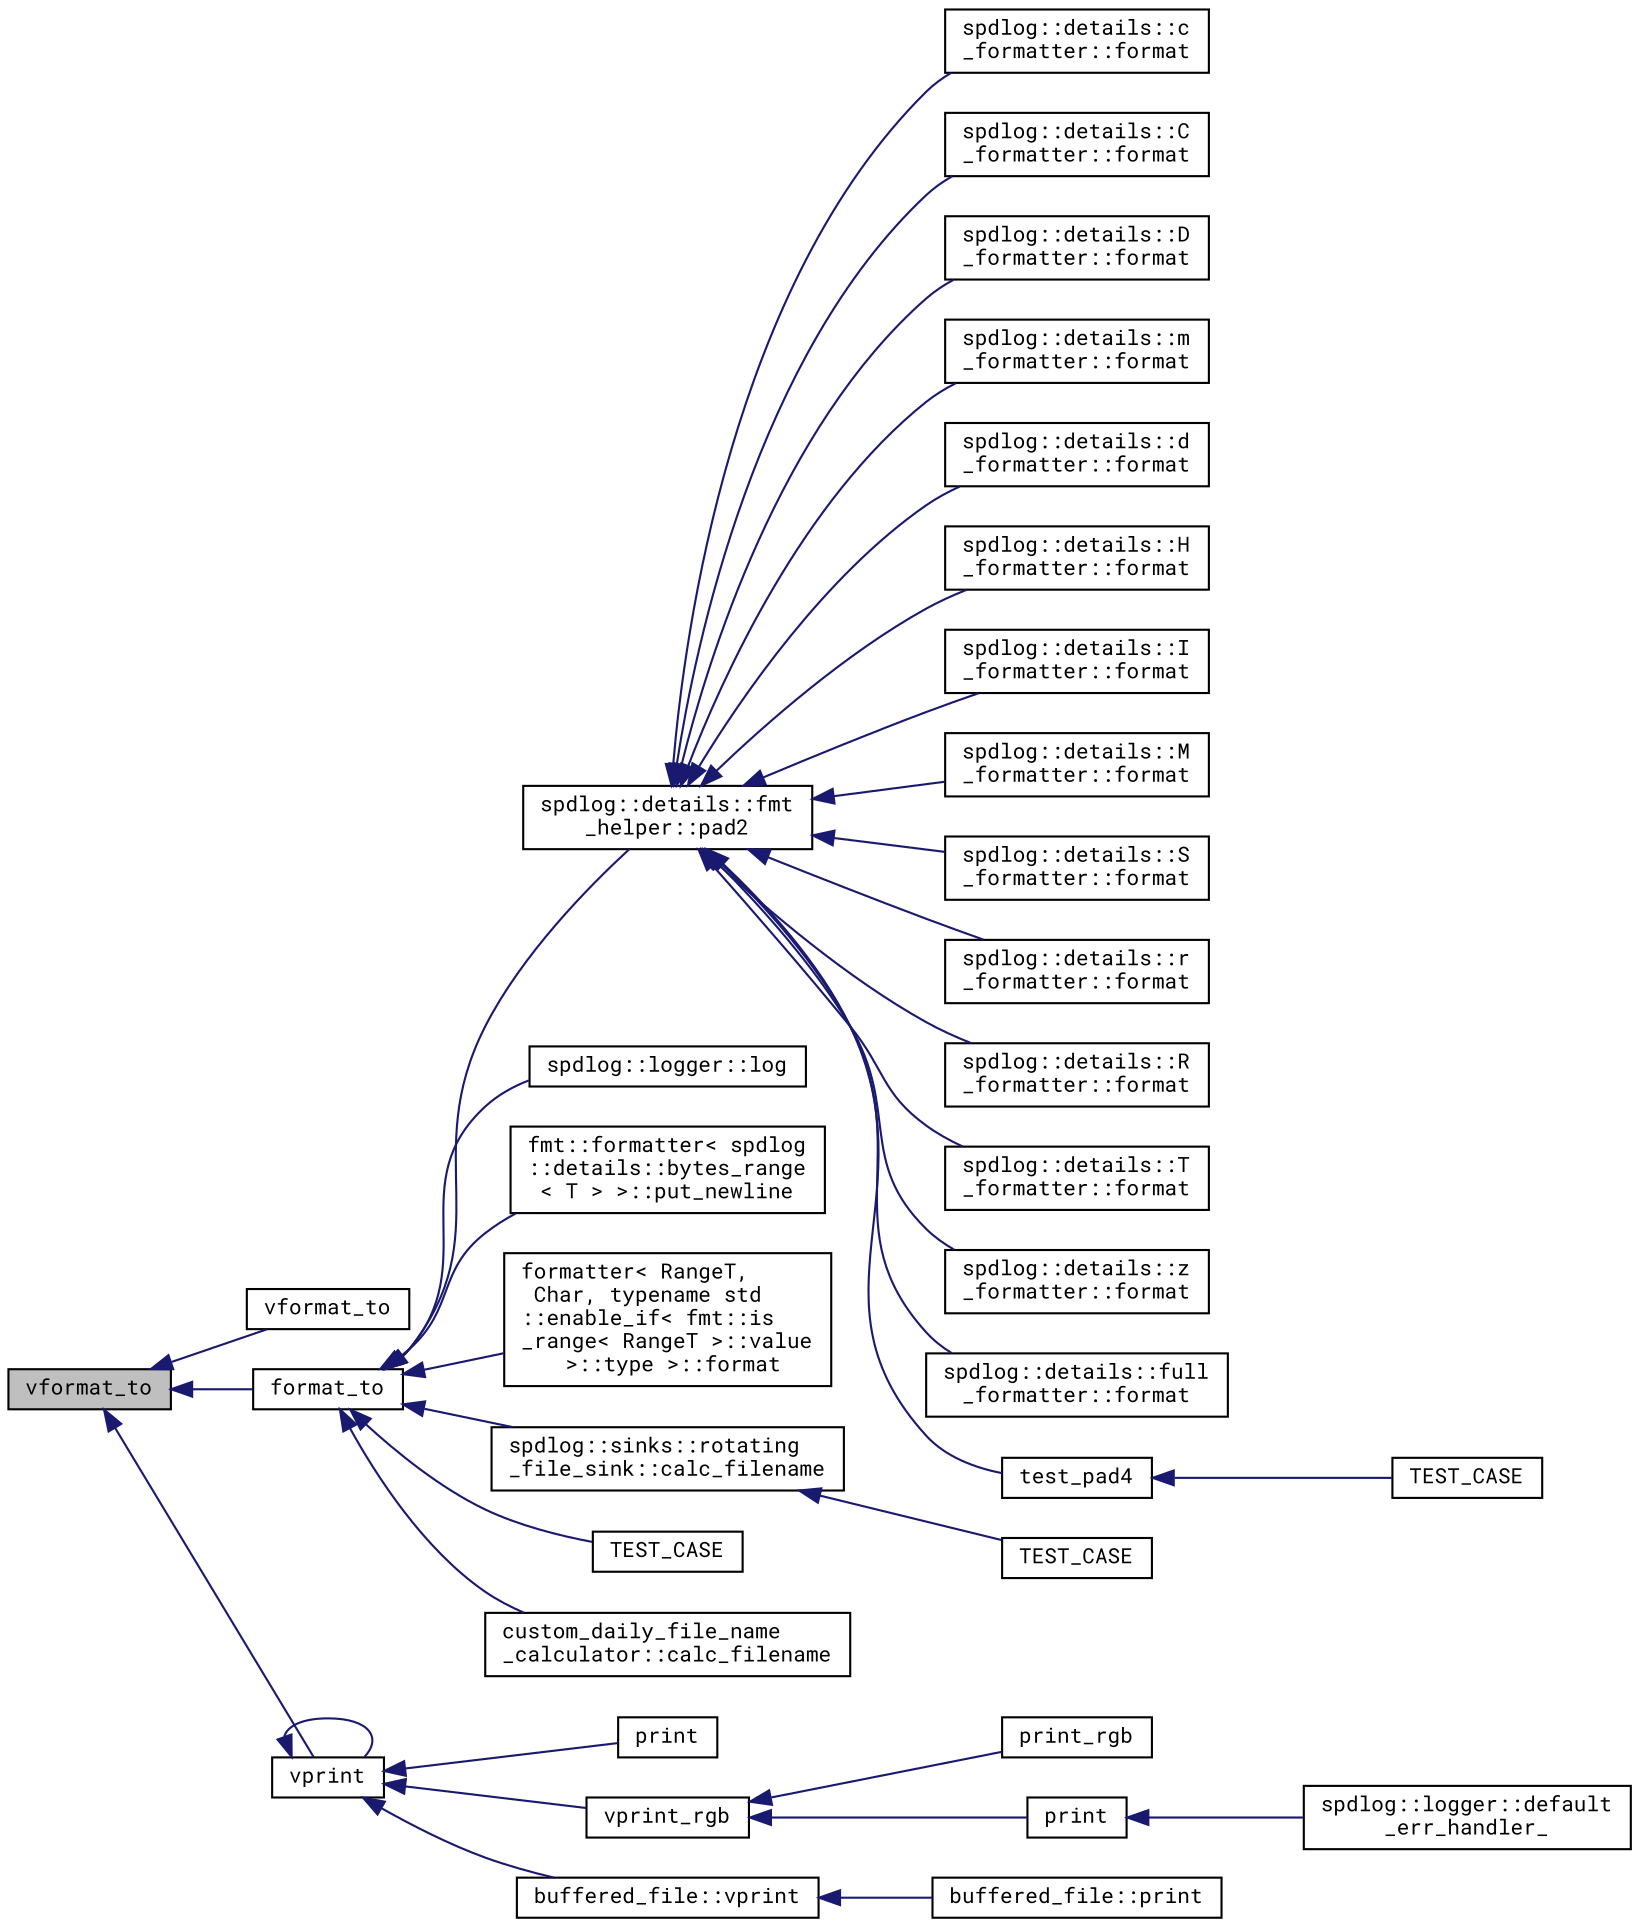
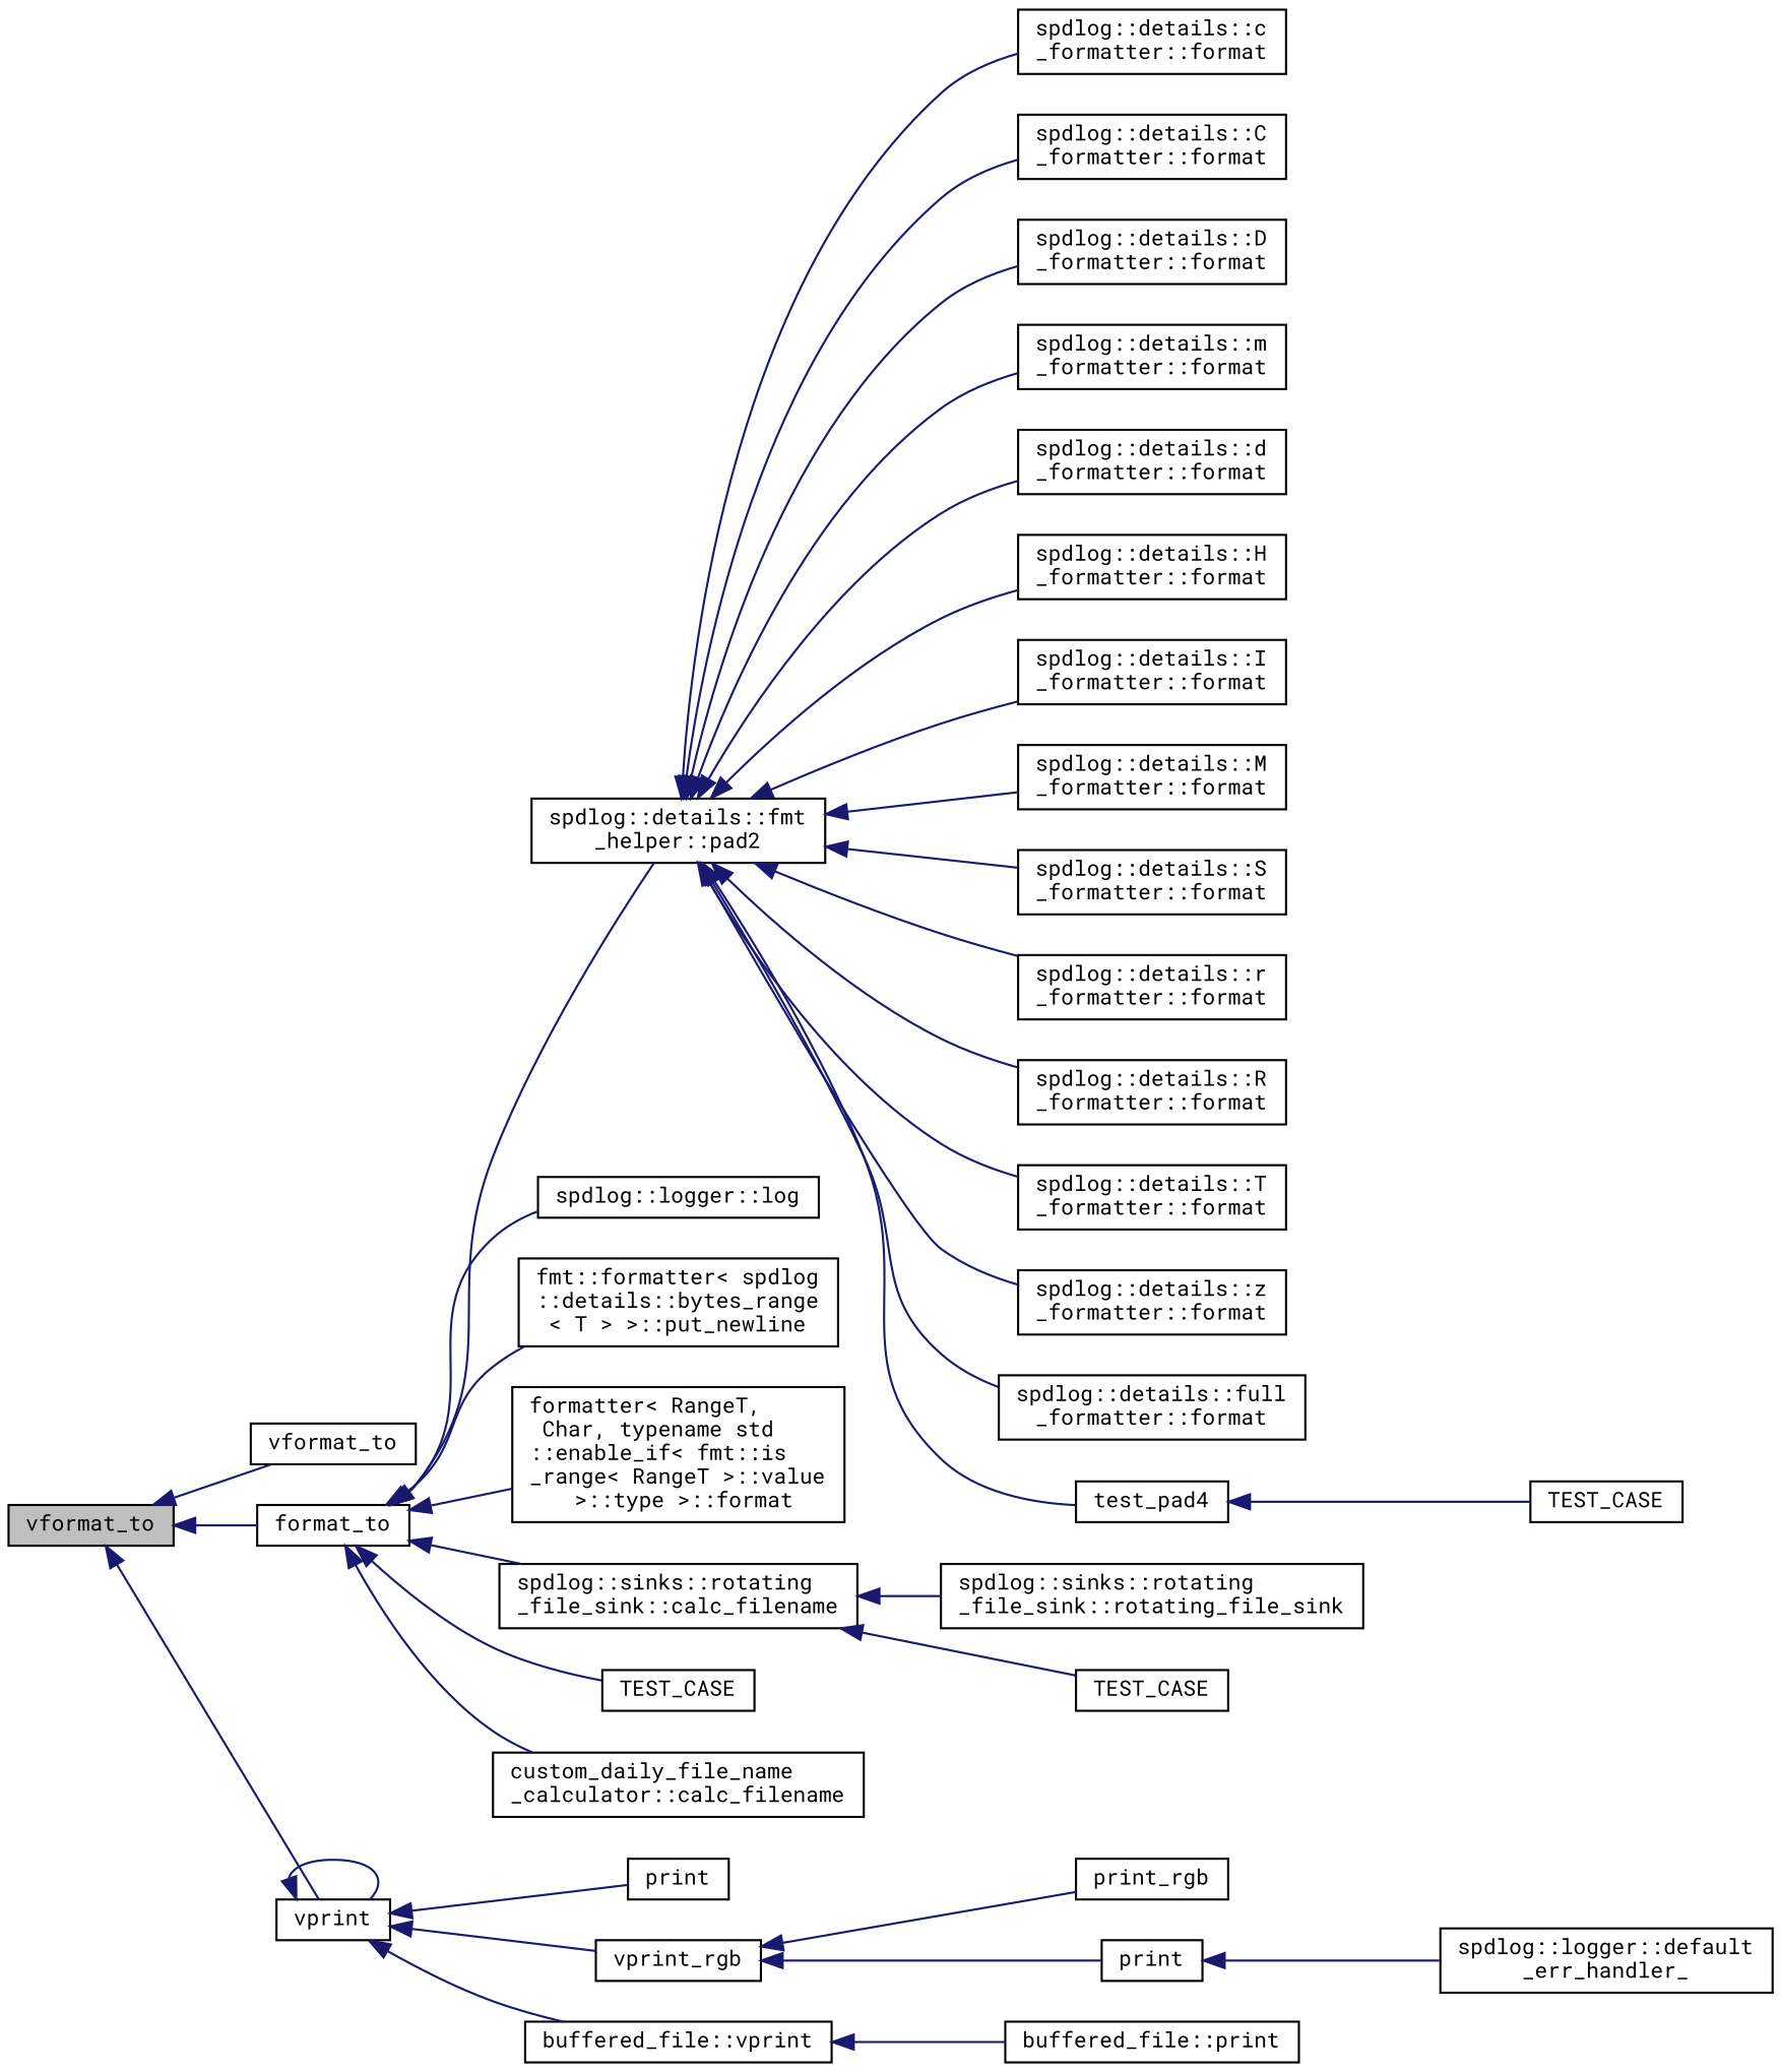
  digraph {
    fontname="Roboto Mono"
    rankdir=LR
    node [color=black fillcolor=white fontname="Roboto Mono" fontsize=10 shape=record style=filled]
    edge [color=midnightblue dir=back fontname="Roboto Mono" fontsize=10 labelfontname=Helvetica labelfontsize=10 style=solid]
    n1 [fillcolor=grey75 fontcolor=black height=0.2 label=vformat_to width=0.4]
    n2 [height=0.2 label=vformat_to width=0.4]
    n3 [height=0.2 label=format_to width=0.4]
    n4 [height=0.2 label=vprint width=0.4]
    n5 [height=0.2 label="spdlog::details::fmt\l_helper::pad2" width=0.4]
    n6 [height=0.2 label="spdlog::logger::log" width=0.4]
    n7 [height=0.2 label="fmt::formatter\< spdlog\l::details::bytes_range\l\< T \> \>::put_newline" width=0.4]
    n8 [height=0.2 label="formatter\< RangeT,\l Char, typename std\l::enable_if\< fmt::is\l_range\< RangeT \>::value\l \>::type \>::format" width=0.4]
    n9 [height=0.2 label="spdlog::sinks::rotating\l_file_sink::calc_filename" width=0.4]
    n10 [height=0.2 label=TEST_CASE width=0.4]
    n11 [height=0.2 label="custom_daily_file_name\l_calculator::calc_filename" width=0.4]
    n12 [height=0.2 label=print width=0.4]
    n13 [height=0.2 label=vprint_rgb width=0.4]
    n14 [height=0.2 label="buffered_file::vprint" width=0.4]
    n15 [height=0.2 label="spdlog::details::c\l_formatter::format" width=0.4]
    n16 [height=0.2 label="spdlog::details::C\l_formatter::format" width=0.4]
    n17 [height=0.2 label="spdlog::details::D\l_formatter::format" width=0.4]
    n18 [height=0.2 label="spdlog::details::m\l_formatter::format" width=0.4]
    n19 [height=0.2 label="spdlog::details::d\l_formatter::format" width=0.4]
    n20 [height=0.2 label="spdlog::details::H\l_formatter::format" width=0.4]
    n21 [height=0.2 label="spdlog::details::I\l_formatter::format" width=0.4]
    n22 [height=0.2 label="spdlog::details::M\l_formatter::format" width=0.4]
    n23 [height=0.2 label="spdlog::details::S\l_formatter::format" width=0.4]
    n24 [height=0.2 label="spdlog::details::r\l_formatter::format" width=0.4]
    n25 [height=0.2 label="spdlog::details::R\l_formatter::format" width=0.4]
    n26 [height=0.2 label="spdlog::details::T\l_formatter::format" width=0.4]
    n27 [height=0.2 label="spdlog::details::z\l_formatter::format" width=0.4]
    n28 [height=0.2 label="spdlog::details::full\l_formatter::format" width=0.4]
    n29 [height=0.2 label=test_pad4 width=0.4]
+   n30 [height=0.2 label="spdlog::sinks::rotating\l_file_sink::rotating_file_sink" width=0.4]
    n31 [height=0.2 label=TEST_CASE width=0.4]
    n32 [height=0.2 label=TEST_CASE width=0.4]
    n33 [height=0.2 label=print_rgb width=0.4]
    n34 [height=0.2 label=print width=0.4]
    n35 [height=0.2 label="buffered_file::print" width=0.4]
    n36 [height=0.2 label="spdlog::logger::default\l_err_handler_" width=0.4]
    n1 -> n2
    n1 -> n3
    n1 -> n4
    n3 -> n5
    n3 -> n6
    n3 -> n7
    n3 -> n8
    n3 -> n9
    n3 -> n10
    n3 -> n11
    n4 -> n4
    n4 -> n12
    n4 -> n13
    n4 -> n14
    n5 -> n15
    n5 -> n16
    n5 -> n17
    n5 -> n18
    n5 -> n19
    n5 -> n20
    n5 -> n21
    n5 -> n22
    n5 -> n23
    n5 -> n24
    n5 -> n25
    n5 -> n26
    n5 -> n27
    n5 -> n28
    n5 -> n29
+   n9 -> n30
    n9 -> n31
    n13 -> n33
    n13 -> n34
    n14 -> n35
    n29 -> n32
    n34 -> n36
  }
